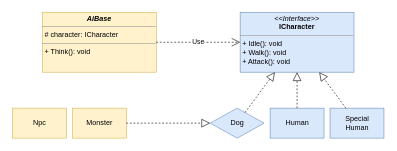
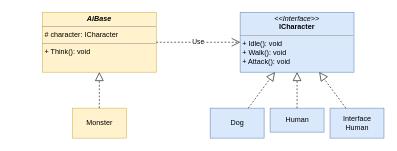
  <mxCell id="0" />
  <mxCell id="1" parent="0" />
  <mxCell id="2" value="&lt;p style=&quot;margin: 0px ; margin-top: 4px ; text-align: center&quot;&gt;&lt;b&gt;&lt;i&gt;AiBase&lt;/i&gt;&lt;/b&gt;&lt;/p&gt;&lt;hr size=&quot;1&quot;&gt;&lt;p style=&quot;margin: 0px ; margin-left: 4px&quot;&gt;# character: ICharacter&lt;br&gt;&lt;/p&gt;&lt;hr size=&quot;1&quot;&gt;&lt;p style=&quot;margin: 0px ; margin-left: 4px&quot;&gt;+ Think(): void&lt;/p&gt;" style="verticalAlign=top;align=left;overflow=fill;fontSize=12;fontFamily=Helvetica;html=1;fillColor=#fff2cc;strokeColor=#d6b656;" vertex="1" parent="1"><mxGeometry x="70" y="20" width="190" height="100" as="geometry" /></mxCell>
  <mxCell id="3" value="&lt;p style=&quot;margin: 0px ; margin-top: 4px ; text-align: center&quot;&gt;&lt;i&gt;&amp;lt;&amp;lt;Interface&amp;gt;&amp;gt;&lt;/i&gt;&lt;br&gt;&lt;b&gt;ICharacter&lt;/b&gt;&lt;/p&gt;&lt;hr size=&quot;1&quot;&gt;&lt;p style=&quot;margin: 0px ; margin-left: 4px&quot;&gt;+ Idle(): void&lt;br&gt;+ Walk(): void&lt;br&gt;&lt;/p&gt;&lt;p style=&quot;margin: 0px ; margin-left: 4px&quot;&gt;+ Attack(): void&lt;br&gt;&lt;/p&gt;" style="verticalAlign=top;align=left;overflow=fill;fontSize=12;fontFamily=Helvetica;html=1;fillColor=#dae8fc;strokeColor=#6c8ebf;" vertex="1" parent="1"><mxGeometry x="400" y="20" width="190" height="100" as="geometry" /></mxCell>
  <mxCell id="4" value="Use" style="endArrow=open;endSize=12;dashed=1;html=1;" edge="1" parent="1" source="2" target="3"><mxGeometry width="160" relative="1" as="geometry"><mxPoint x="140" y="200" as="sourcePoint" /><mxPoint x="300" y="200" as="targetPoint" /></mxGeometry></mxCell>
- <mxCell id="5" value="Npc" style="html=1;fillColor=#fff2cc;strokeColor=#d6b656;" vertex="1" parent="1"><mxGeometry x="20" y="180" width="90" height="50" as="geometry" /></mxCell>
  <mxCell id="6" value="Monster" style="html=1;fillColor=#fff2cc;strokeColor=#d6b656;" vertex="1" parent="1"><mxGeometry x="120" y="180" width="90" height="50" as="geometry" /></mxCell>
- <mxCell id="7" value="" style="endArrow=block;dashed=1;endFill=0;endSize=12;html=1;" edge="1" parent="1" source="6" target="8"><mxGeometry width="160" relative="1" as="geometry"><mxPoint x="37.857" y="230" as="sourcePoint" /><mxPoint x="129.286" y="130" as="targetPoint" /></mxGeometry></mxCell>
- <mxCell id="8" value="Dog" style="rhombus;html=1;fillColor=#dae8fc;strokeColor=#6c8ebf;" vertex="1" parent="1"><mxGeometry x="350" y="180" width="90" height="50" as="geometry" /></mxCell>
- <mxCell id="9" value="Special&lt;br&gt;Human" style="html=1;fillColor=#dae8fc;strokeColor=#6c8ebf;" vertex="1" parent="1"><mxGeometry x="550" y="180" width="90" height="50" as="geometry" /></mxCell>
- <mxCell id="10" value="Human" style="html=1;fillColor=#dae8fc;strokeColor=#6c8ebf;" vertex="1" parent="1"><mxGeometry x="450" y="180" width="90" height="50" as="geometry" /></mxCell>
+ <mxCell id="7" value="" style="endArrow=block;dashed=1;endFill=0;endSize=12;html=1;" edge="1" parent="1" source="6" target="2"><mxGeometry width="160" relative="1" as="geometry"><mxPoint x="37.857" y="230" as="sourcePoint" /><mxPoint x="129.286" y="130" as="targetPoint" /></mxGeometry></mxCell>
+ <mxCell id="8" value="Dog" style="html=1;fillColor=#dae8fc;strokeColor=#6c8ebf;" vertex="1" parent="1"><mxGeometry x="350" y="180" width="90" height="50" as="geometry" /></mxCell>
+ <mxCell id="9" value="Interface&lt;br&gt;Human" style="html=1;fillColor=#dae8fc;strokeColor=#6c8ebf;" vertex="1" parent="1"><mxGeometry x="550" y="180" width="90" height="50" as="geometry" /></mxCell>
+ <mxCell id="10" value="Human" style="html=1;fillColor=#dae8fc;strokeColor=#6c8ebf;" vertex="1" parent="1"><mxGeometry x="450" y="180" width="90" height="40" as="geometry" /></mxCell>
  <mxCell id="11" value="" style="endArrow=block;dashed=1;endFill=0;endSize=12;html=1;" edge="1" parent="1" source="8" target="3"><mxGeometry width="160" relative="1" as="geometry"><mxPoint x="342.833" y="370" as="sourcePoint" /><mxPoint x="302.833" y="310" as="targetPoint" /></mxGeometry></mxCell>
  <mxCell id="12" value="" style="endArrow=block;dashed=1;endFill=0;endSize=12;html=1;" edge="1" parent="1" source="10" target="3"><mxGeometry width="160" relative="1" as="geometry"><mxPoint x="352.833" y="380" as="sourcePoint" /><mxPoint x="312.833" y="320" as="targetPoint" /></mxGeometry></mxCell>
  <mxCell id="13" value="" style="endArrow=block;dashed=1;endFill=0;endSize=12;html=1;" edge="1" parent="1" source="9" target="3"><mxGeometry width="160" relative="1" as="geometry"><mxPoint x="362.833" y="390" as="sourcePoint" /><mxPoint x="322.833" y="330" as="targetPoint" /></mxGeometry></mxCell>
